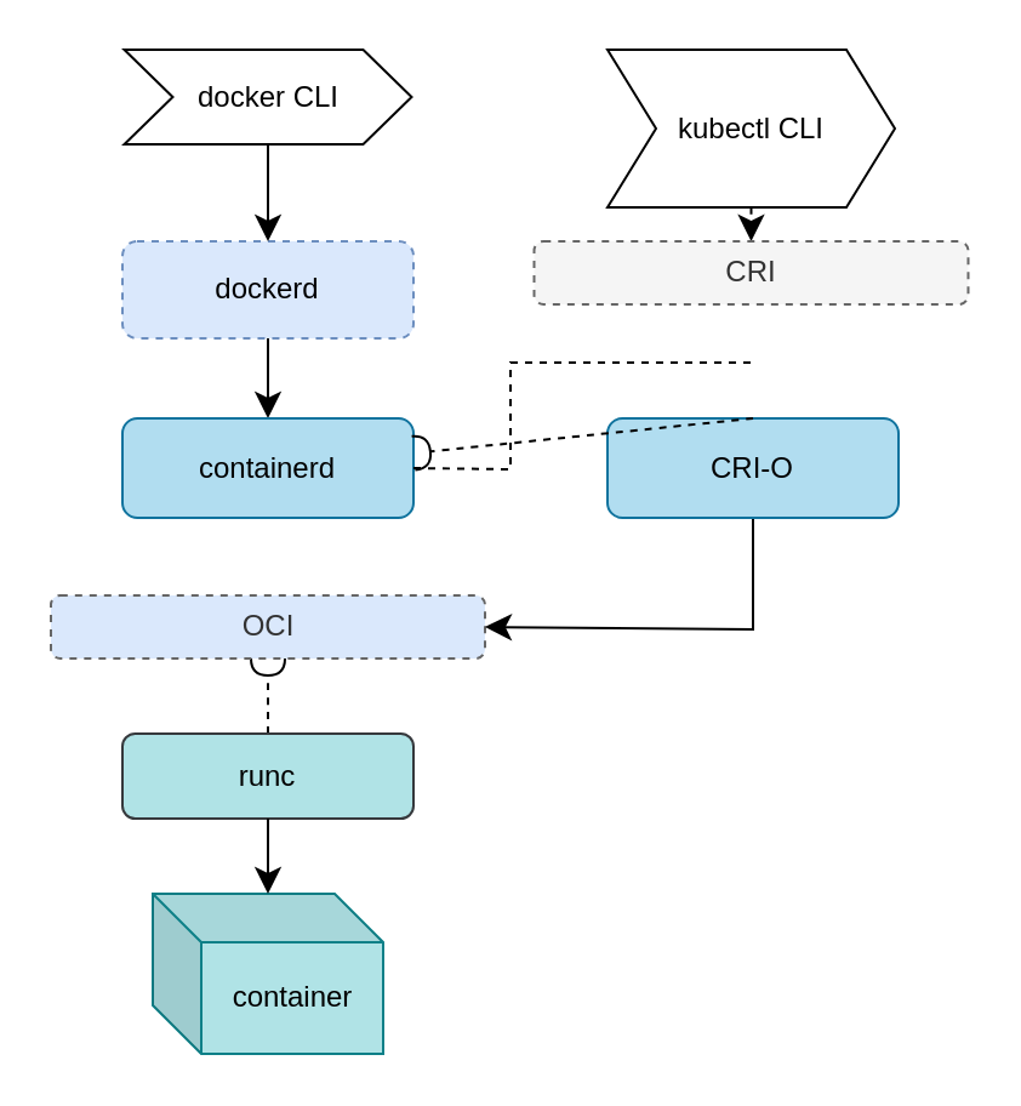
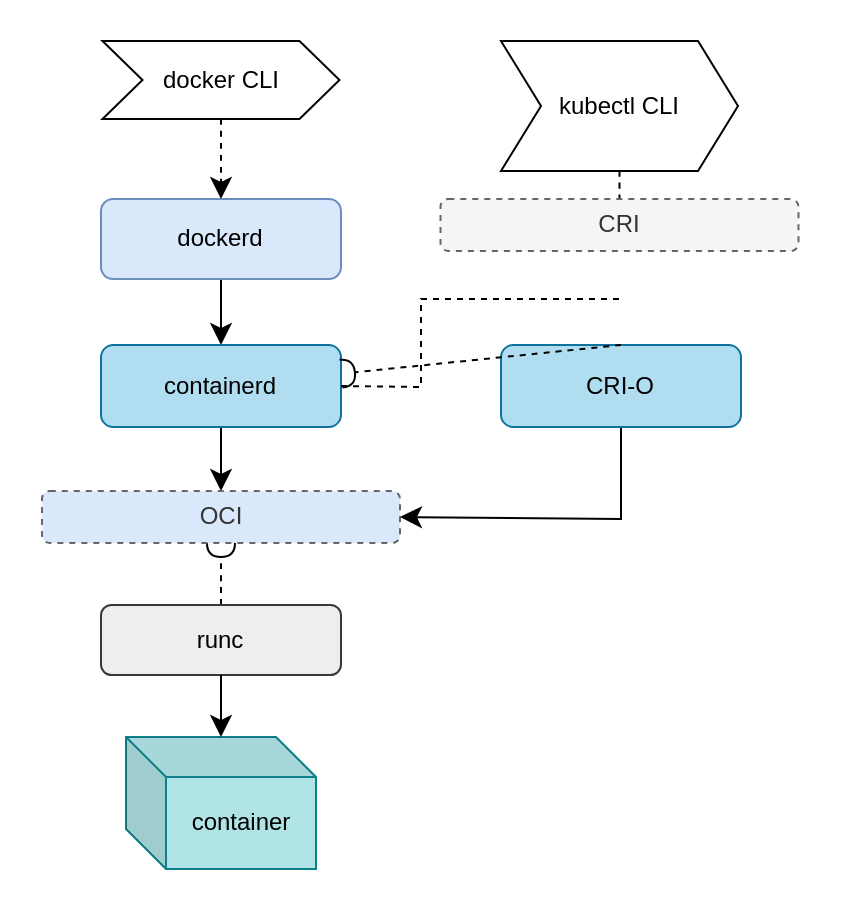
  <mxCell id="0" />
  <mxCell id="1" parent="0" />
  <mxCell id="2" style="edgeStyle=none;curved=1;rounded=0;orthogonalLoop=1;jettySize=auto;html=1;entryX=0.5;entryY=0;entryDx=0;entryDy=0;fontSize=12;startSize=8;endSize=8;" edge="1" parent="1" source="3" target="6"><mxGeometry relative="1" as="geometry" /></mxCell>
- <mxCell id="3" value="dockerd" style="rounded=1;whiteSpace=wrap;html=1;fillColor=#dae8fc;strokeColor=#6c8ebf;dashed=1;" vertex="1" parent="1"><mxGeometry x="50" y="99" width="120" height="40" as="geometry" /></mxCell>
- <mxCell id="4" style="edgeStyle=none;curved=1;rounded=0;orthogonalLoop=1;jettySize=auto;html=1;entryX=0.5;entryY=0;entryDx=0;entryDy=0;fontSize=12;startSize=8;endSize=8;dashed=0;exitX=0.5;exitY=1;exitDx=0;exitDy=0;" edge="1" parent="1" source="12" target="3"><mxGeometry relative="1" as="geometry"><mxPoint x="110" y="63" as="sourcePoint" /><Array as="points" /></mxGeometry></mxCell>
+ <mxCell id="3" value="dockerd" style="rounded=1;whiteSpace=wrap;html=1;fillColor=#dae8fc;strokeColor=#6c8ebf;" vertex="1" parent="1"><mxGeometry x="50" y="99" width="120" height="40" as="geometry" /></mxCell>
+ <mxCell id="4" style="edgeStyle=none;curved=1;rounded=0;orthogonalLoop=1;jettySize=auto;html=1;entryX=0.5;entryY=0;entryDx=0;entryDy=0;fontSize=12;startSize=8;endSize=8;dashed=1;exitX=0.5;exitY=1;exitDx=0;exitDy=0;" edge="1" parent="1" source="12" target="3"><mxGeometry relative="1" as="geometry"><mxPoint x="110" y="63" as="sourcePoint" /><Array as="points" /></mxGeometry></mxCell>
+ <mxCell id="5" style="edgeStyle=none;curved=1;rounded=0;orthogonalLoop=1;jettySize=auto;html=1;entryX=0.5;entryY=0;entryDx=0;entryDy=0;fontSize=12;startSize=8;endSize=8;" edge="1" parent="1" source="6" target="9"><mxGeometry relative="1" as="geometry" /></mxCell>
  <mxCell id="6" value="containerd" style="rounded=1;whiteSpace=wrap;html=1;fillColor=#b1ddf0;strokeColor=#10739e;" vertex="1" parent="1"><mxGeometry x="50" y="172" width="120" height="41" as="geometry" /></mxCell>
  <mxCell id="7" style="edgeStyle=none;curved=1;rounded=0;orthogonalLoop=1;jettySize=auto;html=1;exitX=0.5;exitY=0;exitDx=0;exitDy=0;entryX=0.5;entryY=1;entryDx=0;entryDy=0;fontSize=12;startSize=8;endSize=5;dashed=1;endArrow=halfCircle;endFill=0;" edge="1" parent="1" source="8" target="9"><mxGeometry relative="1" as="geometry" /></mxCell>
- <mxCell id="8" value="runc" style="rounded=1;whiteSpace=wrap;html=1;fillColor=#b0e3e6;strokeColor=#36393d;" vertex="1" parent="1"><mxGeometry x="50" y="302" width="120" height="35" as="geometry" /></mxCell>
+ <mxCell id="8" value="runc" style="rounded=1;whiteSpace=wrap;html=1;fillColor=#eeeeee;strokeColor=#36393d;" vertex="1" parent="1"><mxGeometry x="50" y="302" width="120" height="35" as="geometry" /></mxCell>
  <mxCell id="9" value="OCI" style="rounded=1;whiteSpace=wrap;html=1;fillColor=#dae8fc;strokeColor=#666666;dashed=1;fontColor=#333333;" vertex="1" parent="1"><mxGeometry x="20.5" y="245" width="179" height="26" as="geometry" /></mxCell>
  <mxCell id="10" value="container" style="shape=cube;whiteSpace=wrap;html=1;boundedLbl=1;backgroundOutline=1;darkOpacity=0.05;darkOpacity2=0.1;fillColor=#b0e3e6;strokeColor=#0e8088;" vertex="1" parent="1"><mxGeometry x="62.5" y="368" width="95" height="66" as="geometry" /></mxCell>
  <mxCell id="11" style="edgeStyle=none;curved=1;rounded=0;orthogonalLoop=1;jettySize=auto;html=1;exitX=0.5;exitY=1;exitDx=0;exitDy=0;entryX=0.5;entryY=0;entryDx=0;entryDy=0;entryPerimeter=0;fontSize=12;startSize=8;endSize=8;" edge="1" parent="1" source="8" target="10"><mxGeometry relative="1" as="geometry" /></mxCell>
  <mxCell id="12" value="docker CLI" style="shape=step;perimeter=stepPerimeter;whiteSpace=wrap;html=1;fixedSize=1;" vertex="1" parent="1"><mxGeometry x="50.75" y="20" width="118.5" height="39" as="geometry" /></mxCell>
- <mxCell id="13" style="edgeStyle=none;curved=1;rounded=0;orthogonalLoop=1;jettySize=auto;html=1;exitX=0.5;exitY=1;exitDx=0;exitDy=0;entryX=0.5;entryY=0;entryDx=0;entryDy=0;fontSize=12;startSize=8;endSize=8;dashed=1;" edge="1" parent="1" source="14" target="15"><mxGeometry relative="1" as="geometry" /></mxCell>
+ <mxCell id="13" style="edgeStyle=none;curved=1;rounded=0;orthogonalLoop=1;jettySize=auto;html=1;exitX=0.5;exitY=1;exitDx=0;exitDy=0;entryX=0.5;entryY=0;entryDx=0;entryDy=0;fontSize=12;startSize=8;endSize=8;dashed=1;endArrow=none;" edge="1" parent="1" source="14" target="15"><mxGeometry relative="1" as="geometry" /></mxCell>
  <mxCell id="14" value="kubectl CLI" style="shape=step;perimeter=stepPerimeter;whiteSpace=wrap;html=1;fixedSize=1;" vertex="1" parent="1"><mxGeometry x="250" y="20" width="118.5" height="65" as="geometry" /></mxCell>
  <mxCell id="15" value="CRI" style="rounded=1;whiteSpace=wrap;html=1;fillColor=#f5f5f5;strokeColor=#666666;dashed=1;fontColor=#333333;" vertex="1" parent="1"><mxGeometry x="219.75" y="99" width="179" height="26" as="geometry" /></mxCell>
  <mxCell id="16" style="edgeStyle=none;curved=0;rounded=0;orthogonalLoop=1;jettySize=auto;html=1;entryX=1;entryY=0.5;entryDx=0;entryDy=0;fontSize=12;startSize=8;endSize=8;" edge="1" parent="1" source="17" target="9"><mxGeometry relative="1" as="geometry"><Array as="points"><mxPoint x="310" y="259" /></Array></mxGeometry></mxCell>
  <mxCell id="17" value="CRI-O" style="rounded=1;whiteSpace=wrap;html=1;fillColor=#b1ddf0;strokeColor=#10739e;" vertex="1" parent="1"><mxGeometry x="250" y="172" width="120" height="41" as="geometry" /></mxCell>
  <mxCell id="18" style="edgeStyle=none;curved=1;rounded=0;orthogonalLoop=1;jettySize=auto;html=1;exitX=0.5;exitY=0;exitDx=0;exitDy=0;fontSize=12;startSize=8;endSize=5;dashed=1;endArrow=halfCircle;endFill=0;" edge="1" parent="1" source="17" target="6"><mxGeometry relative="1" as="geometry"><mxPoint x="120" y="312" as="sourcePoint" /><mxPoint x="120" y="281" as="targetPoint" /></mxGeometry></mxCell>
  <mxCell id="19" style="edgeStyle=none;curved=0;rounded=0;orthogonalLoop=1;jettySize=auto;html=1;exitX=1;exitY=0.5;exitDx=0;exitDy=0;fontSize=12;startSize=8;endSize=5;dashed=1;endArrow=none;endFill=0;" edge="1" parent="1" source="6"><mxGeometry relative="1" as="geometry"><mxPoint x="319" y="182" as="sourcePoint" /><mxPoint x="310" y="149" as="targetPoint" /><Array as="points"><mxPoint x="210" y="193" /><mxPoint x="210" y="149" /></Array></mxGeometry></mxCell>
